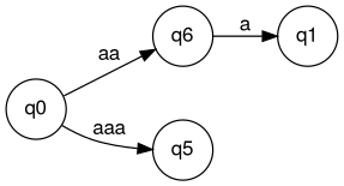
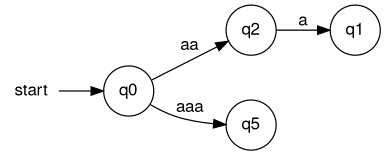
  digraph {
    fontname="Helvetica,Arial,sans-serif"
    nodesep=0.5
    rankdir=LR
    ranksep=0.5
    node [fontname="Helvetica,Arial,sans-serif" shape=circle]
    edge [fontname="Helvetica,Arial,sans-serif"]
+   start [height=.0 shape=none width=.0]
    n2 [label=q0]
-   n3 [label=q6]
+   n3 [label=q2]
    n4 [label=q5]
    n5 [label=q1]
+   start -> n2
    n2 -> n3 [label=aa]
    n2 -> n4 [label=aaa]
    n3 -> n5 [label=a]
  }
